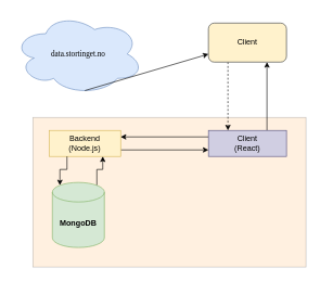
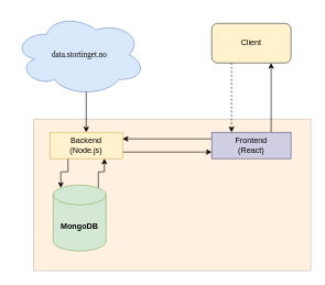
  <mxCell id="0" />
  <mxCell id="1" parent="0" />
  <mxCell id="2" value="" style="rounded=0;whiteSpace=wrap;html=1;fillColor=#ffcc99;opacity=30;strokeColor=#36393d;" parent="1" vertex="1"><mxGeometry x="50" y="180" width="420" height="230" as="geometry" /></mxCell>
  <mxCell id="3" value="&lt;font style=&quot;&quot; face=&quot;Lucida Console&quot;&gt;data.stortinget.no&lt;/font&gt;" style="ellipse;shape=cloud;whiteSpace=wrap;html=1;fillColor=#dae8fc;strokeColor=#6c8ebf;" parent="1" vertex="1"><mxGeometry x="20" y="20" width="200" height="125" as="geometry" /></mxCell>
- <mxCell id="4" value="" style="endArrow=classic;html=1;rounded=0;exitX=0.55;exitY=0.95;exitDx=0;exitDy=0;exitPerimeter=0;" parent="1" source="3" target="14" edge="1"><mxGeometry width="50" height="50" relative="1" as="geometry"><mxPoint x="340" y="380" as="sourcePoint" /><mxPoint x="130" y="220" as="targetPoint" /></mxGeometry></mxCell>
+ <mxCell id="4" value="" style="endArrow=classic;html=1;rounded=0;exitX=0.55;exitY=0.95;exitDx=0;exitDy=0;exitPerimeter=0;entryX=0.5;entryY=0;entryDx=0;entryDy=0;" parent="1" source="3" target="6" edge="1"><mxGeometry width="50" height="50" relative="1" as="geometry"><mxPoint x="340" y="380" as="sourcePoint" /><mxPoint x="130" y="220" as="targetPoint" /></mxGeometry></mxCell>
  <mxCell id="5" style="edgeStyle=orthogonalEdgeStyle;rounded=0;orthogonalLoop=1;jettySize=auto;html=1;exitX=1;exitY=0.75;exitDx=0;exitDy=0;entryX=0;entryY=0.75;entryDx=0;entryDy=0;" parent="1" source="6" target="12" edge="1"><mxGeometry relative="1" as="geometry" /></mxCell>
  <mxCell id="6" value="Backend&lt;br&gt;(Node.js)" style="rounded=0;whiteSpace=wrap;html=1;fillColor=#fff2cc;strokeColor=#d6b656;" parent="1" vertex="1"><mxGeometry x="75" y="200" width="110" height="40" as="geometry" /></mxCell>
  <mxCell id="7" style="edgeStyle=orthogonalEdgeStyle;rounded=0;orthogonalLoop=1;jettySize=auto;html=1;exitX=0.855;exitY=0;exitDx=0;exitDy=4.35;exitPerimeter=0;entryX=0.75;entryY=1;entryDx=0;entryDy=0;" parent="1" source="8" target="6" edge="1"><mxGeometry relative="1" as="geometry" /></mxCell>
  <mxCell id="8" value="&lt;b&gt;MongoDB&lt;/b&gt;" style="shape=cylinder3;whiteSpace=wrap;html=1;boundedLbl=1;backgroundOutline=1;size=15;fillColor=#d5e8d4;strokeColor=#82b366;" parent="1" vertex="1"><mxGeometry x="80" y="280" width="80" height="100" as="geometry" /></mxCell>
  <mxCell id="9" style="edgeStyle=orthogonalEdgeStyle;rounded=0;orthogonalLoop=1;jettySize=auto;html=1;exitX=0.25;exitY=1;exitDx=0;exitDy=0;entryX=0.145;entryY=0;entryDx=0;entryDy=4.35;entryPerimeter=0;" parent="1" source="6" target="8" edge="1"><mxGeometry relative="1" as="geometry" /></mxCell>
  <mxCell id="10" style="edgeStyle=orthogonalEdgeStyle;rounded=0;orthogonalLoop=1;jettySize=auto;html=1;exitX=0;exitY=0.25;exitDx=0;exitDy=0;entryX=1;entryY=0.25;entryDx=0;entryDy=0;" parent="1" source="12" target="6" edge="1"><mxGeometry relative="1" as="geometry" /></mxCell>
  <mxCell id="11" style="edgeStyle=orthogonalEdgeStyle;rounded=0;orthogonalLoop=1;jettySize=auto;html=1;exitX=0.75;exitY=0;exitDx=0;exitDy=0;entryX=0.75;entryY=1;entryDx=0;entryDy=0;" parent="1" source="12" target="14" edge="1"><mxGeometry relative="1" as="geometry" /></mxCell>
- <mxCell id="12" value="Client &lt;br&gt;(React)" style="rounded=0;whiteSpace=wrap;html=1;fillColor=#d0cee2;strokeColor=#56517e;" parent="1" vertex="1"><mxGeometry x="320" y="200" width="120" height="40" as="geometry" /></mxCell>
+ <mxCell id="12" value="Frontend &lt;br&gt;(React)" style="rounded=0;whiteSpace=wrap;html=1;fillColor=#d0cee2;strokeColor=#56517e;" parent="1" vertex="1"><mxGeometry x="320" y="200" width="120" height="40" as="geometry" /></mxCell>
  <mxCell id="13" style="edgeStyle=orthogonalEdgeStyle;rounded=0;orthogonalLoop=1;jettySize=auto;html=1;exitX=0.25;exitY=1;exitDx=0;exitDy=0;entryX=0.25;entryY=0;entryDx=0;entryDy=0;dashed=1;" parent="1" source="14" target="12" edge="1"><mxGeometry relative="1" as="geometry" /></mxCell>
  <mxCell id="14" value="Client" style="rounded=1;whiteSpace=wrap;html=1;fillColor=#fff2cc;strokeColor=#36393d;" parent="1" vertex="1"><mxGeometry x="320" y="35" width="120" height="60" as="geometry" /></mxCell>
